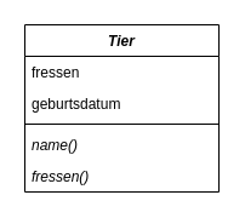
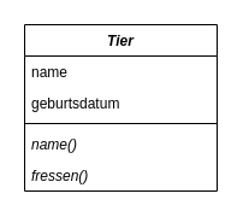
  <mxCell id="0" />
  <mxCell id="1" parent="0" />
  <mxCell id="2" value="Tier" style="swimlane;fontStyle=3;align=center;verticalAlign=top;childLayout=stackLayout;horizontal=1;startSize=26;horizontalStack=0;resizeParent=1;resizeParentMax=0;resizeLast=0;collapsible=1;marginBottom=0;whiteSpace=wrap;html=1;" vertex="1" parent="1"><mxGeometry x="20" y="20" width="160" height="138" as="geometry" /></mxCell>
- <mxCell id="3" value="fressen" style="text;strokeColor=none;fillColor=none;align=left;verticalAlign=top;spacingLeft=4;spacingRight=4;overflow=hidden;rotatable=0;points=[[0,0.5],[1,0.5]];portConstraint=eastwest;whiteSpace=wrap;html=1;" vertex="1" parent="2"><mxGeometry y="26" width="160" height="26" as="geometry" /></mxCell>
+ <mxCell id="3" value="name" style="text;strokeColor=none;fillColor=none;align=left;verticalAlign=top;spacingLeft=4;spacingRight=4;overflow=hidden;rotatable=0;points=[[0,0.5],[1,0.5]];portConstraint=eastwest;whiteSpace=wrap;html=1;" vertex="1" parent="2"><mxGeometry y="26" width="160" height="26" as="geometry" /></mxCell>
  <mxCell id="4" value="geburtsdatum" style="text;strokeColor=none;fillColor=none;align=left;verticalAlign=top;spacingLeft=4;spacingRight=4;overflow=hidden;rotatable=0;points=[[0,0.5],[1,0.5]];portConstraint=eastwest;whiteSpace=wrap;html=1;" vertex="1" parent="2"><mxGeometry y="52" width="160" height="26" as="geometry" /></mxCell>
  <mxCell id="5" value="" style="line;strokeWidth=1;fillColor=none;align=left;verticalAlign=middle;spacingTop=-1;spacingLeft=3;spacingRight=3;rotatable=0;labelPosition=right;points=[];portConstraint=eastwest;strokeColor=inherit;" vertex="1" parent="2"><mxGeometry y="78" width="160" height="8" as="geometry" /></mxCell>
  <mxCell id="6" value="name()" style="text;strokeColor=none;fillColor=none;align=left;verticalAlign=top;spacingLeft=4;spacingRight=4;overflow=hidden;rotatable=0;points=[[0,0.5],[1,0.5]];portConstraint=eastwest;whiteSpace=wrap;html=1;fontStyle=2" vertex="1" parent="2"><mxGeometry y="86" width="160" height="26" as="geometry" /></mxCell>
  <mxCell id="7" value="fressen()" style="text;strokeColor=none;fillColor=none;align=left;verticalAlign=top;spacingLeft=4;spacingRight=4;overflow=hidden;rotatable=0;points=[[0,0.5],[1,0.5]];portConstraint=eastwest;whiteSpace=wrap;html=1;fontStyle=2" vertex="1" parent="2"><mxGeometry y="112" width="160" height="26" as="geometry" /></mxCell>
